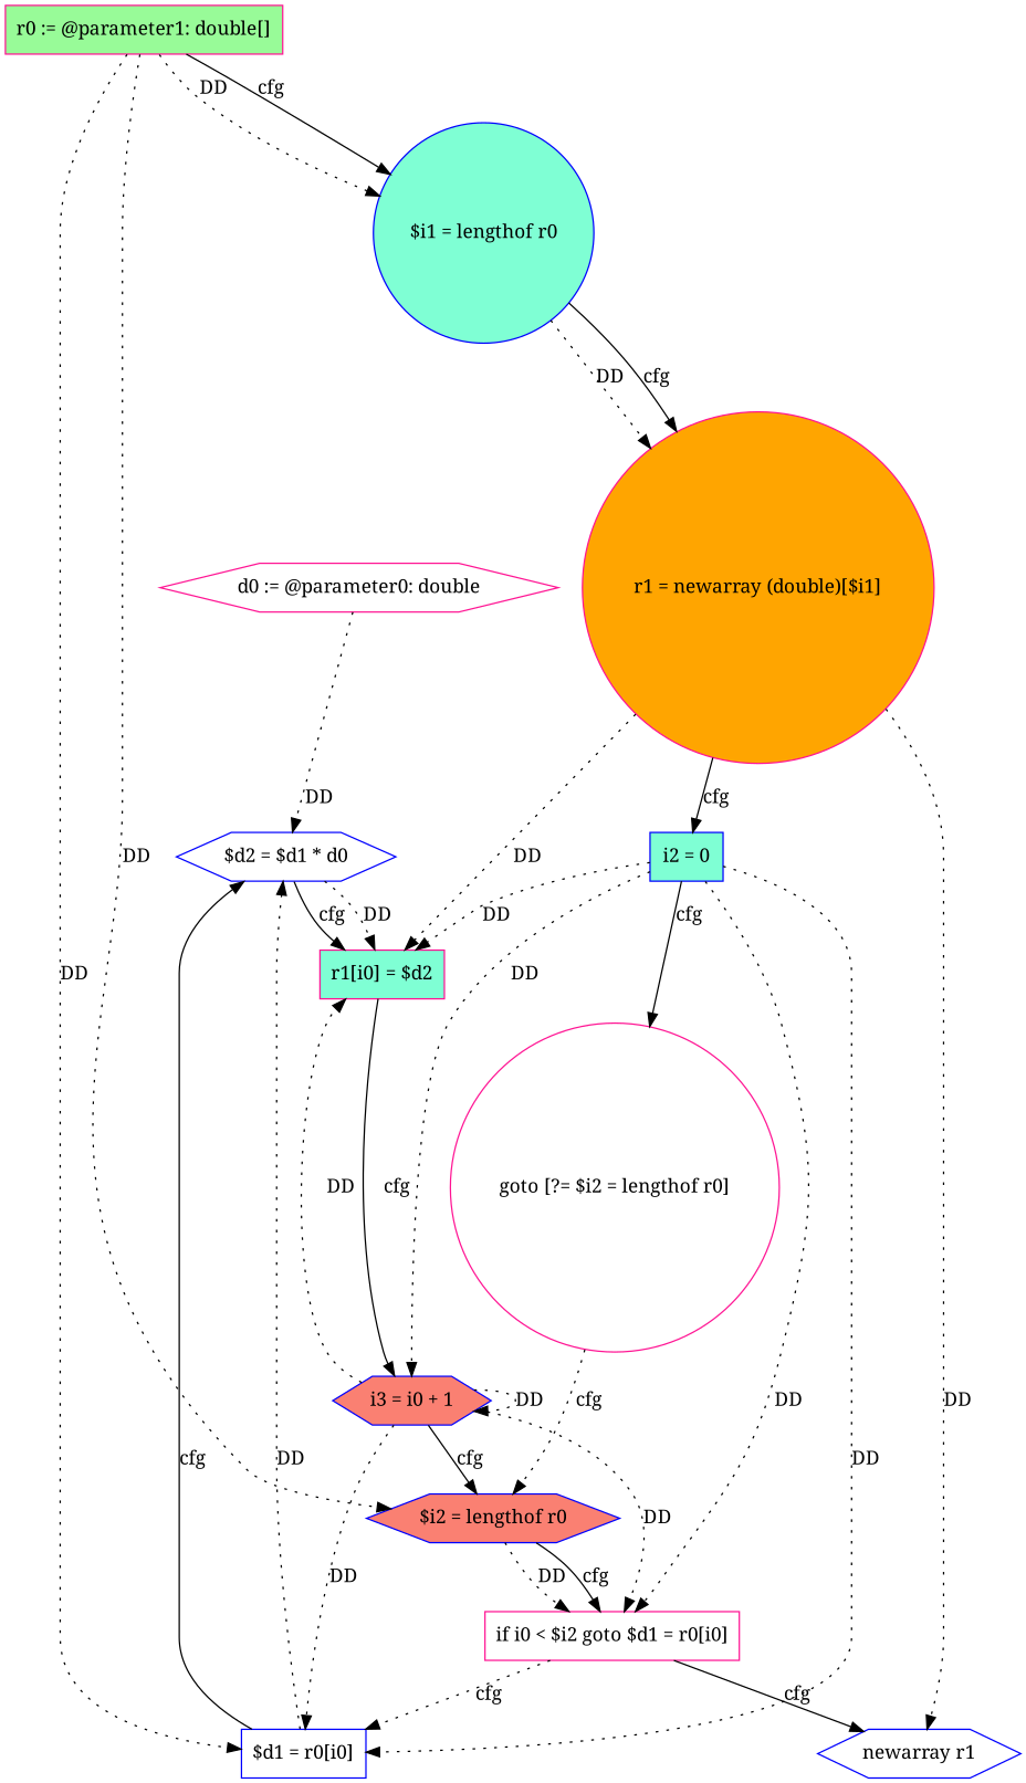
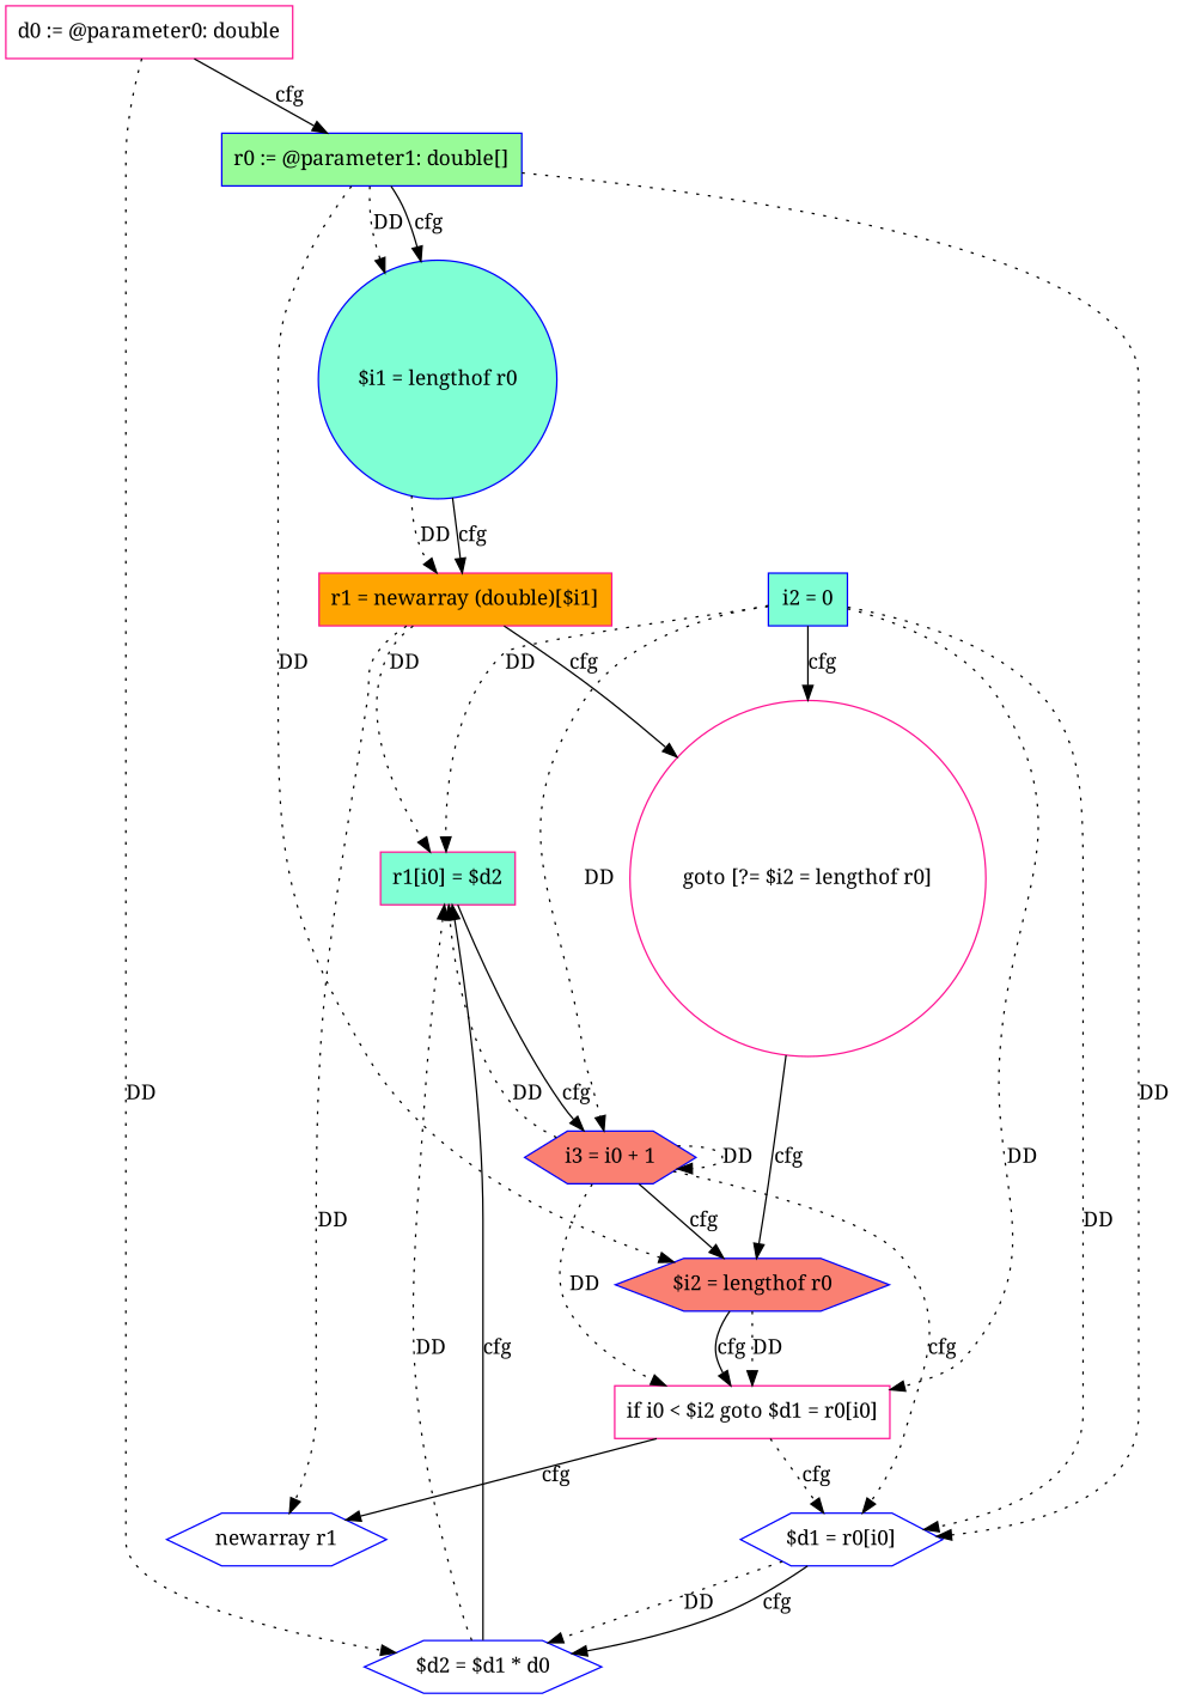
  digraph {
    fontname="Noto Serif"
    node [color=blue fillcolor=white fontname="Noto Serif" shape=box style=filled]
    edge [fontname="Noto Serif" style=dotted]
-   n1 [color=deeppink label="d0 := @parameter0: double" shape=hexagon]
-   n2 [color=deeppink fillcolor=palegreen label="r0 := @parameter1: double[]"]
+   n1 [color=deeppink label="d0 := @parameter0: double"]
+   n2 [fillcolor=palegreen label="r0 := @parameter1: double[]"]
    n3 [label="$d2 = $d1 * d0" shape=hexagon]
    n4 [fillcolor=aquamarine label="$i1 = lengthof r0" shape=circle]
-   n5 [label="$d1 = r0[i0]"]
+   n5 [label="$d1 = r0[i0]" shape=hexagon]
    n6 [fillcolor=salmon label="$i2 = lengthof r0" shape=hexagon]
    n7 [color=deeppink fillcolor=aquamarine label="r1[i0] = $d2"]
-   n8 [color=deeppink fillcolor=orange label="r1 = newarray (double)[$i1]" shape=circle]
+   n8 [color=deeppink fillcolor=orange label="r1 = newarray (double)[$i1]"]
    n9 [color=deeppink label="if i0 < $i2 goto $d1 = r0[i0]"]
    n10 [fillcolor=aquamarine label="i2 = 0"]
    n11 [label="newarray r1" shape=hexagon]
    n12 [color=deeppink label="goto [?= $i2 = lengthof r0]" shape=circle]
    n13 [fillcolor=salmon label="i3 = i0 + 1" shape=hexagon]
+   n1 -> n2 [label=cfg style=""]
    n1 -> n3 [label=DD]
    n2 -> n4 [label=DD]
    n2 -> n4 [label=cfg style=""]
    n2 -> n5 [label=DD]
    n2 -> n6 [label=DD]
    n3 -> n7 [label=DD]
    n3 -> n7 [label=cfg style=""]
    n4 -> n8 [label=DD]
    n4 -> n8 [label=cfg style=""]
    n5 -> n3 [label=DD]
    n5 -> n3 [label=cfg style=""]
    n6 -> n9 [label=DD]
    n6 -> n9 [label=cfg style=""]
    n7 -> n13 [label=cfg style=""]
    n8 -> n7 [label=DD]
-   n8 -> n10 [label=cfg style=""]
+   n8 -> n12 [label=cfg style=""]
    n8 -> n11 [label=DD]
    n9 -> n5 [label=cfg]
    n9 -> n11 [label=cfg style=""]
    n10 -> n5 [label=DD]
    n10 -> n7 [label=DD]
    n10 -> n9 [label=DD]
    n10 -> n12 [label=cfg style=""]
    n10 -> n13 [label=DD]
-   n12 -> n6 [label=cfg]
-   n13 -> n5 [label=DD]
+   n12 -> n6 [label=cfg style=""]
+   n13 -> n5 [label=cfg]
    n13 -> n6 [label=cfg style=""]
    n13 -> n7 [label=DD]
    n13 -> n9 [label=DD]
    n13 -> n13 [label=DD]
  }
